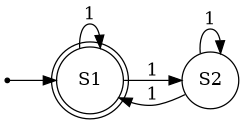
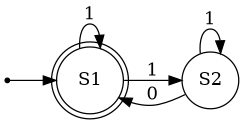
  strict digraph {
    rankdir=LR
    S1 [shape=doublecircle]
    S2 [shape=circle]
    null [shape=point]
    S1 -> S1 [label=1]
    S1 -> S2 [label=1]
-   S2 -> S1 [label=1]
+   S2 -> S1 [label=0]
    S2 -> S2 [label=1]
    null -> S1
  }
